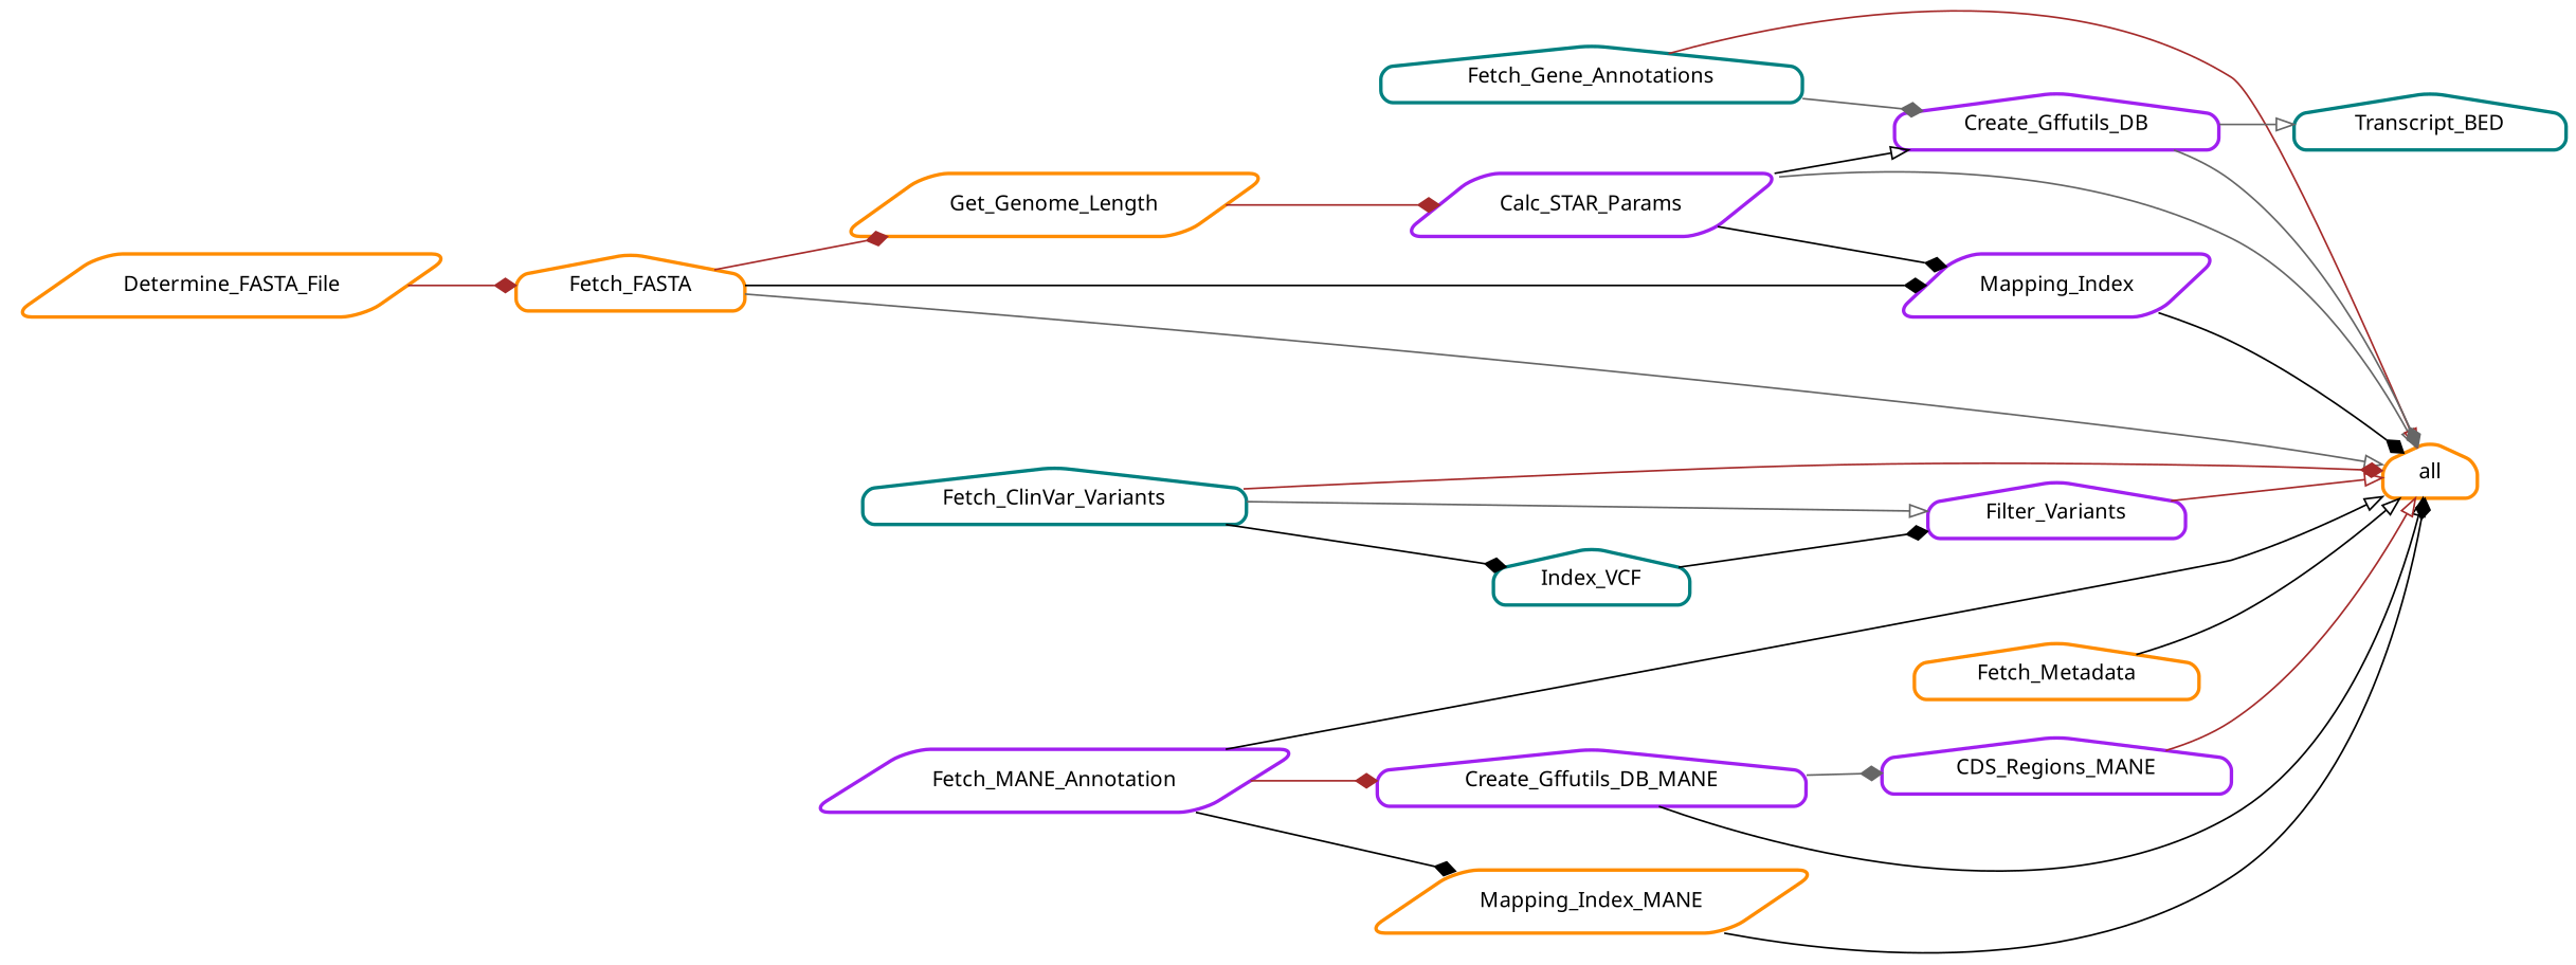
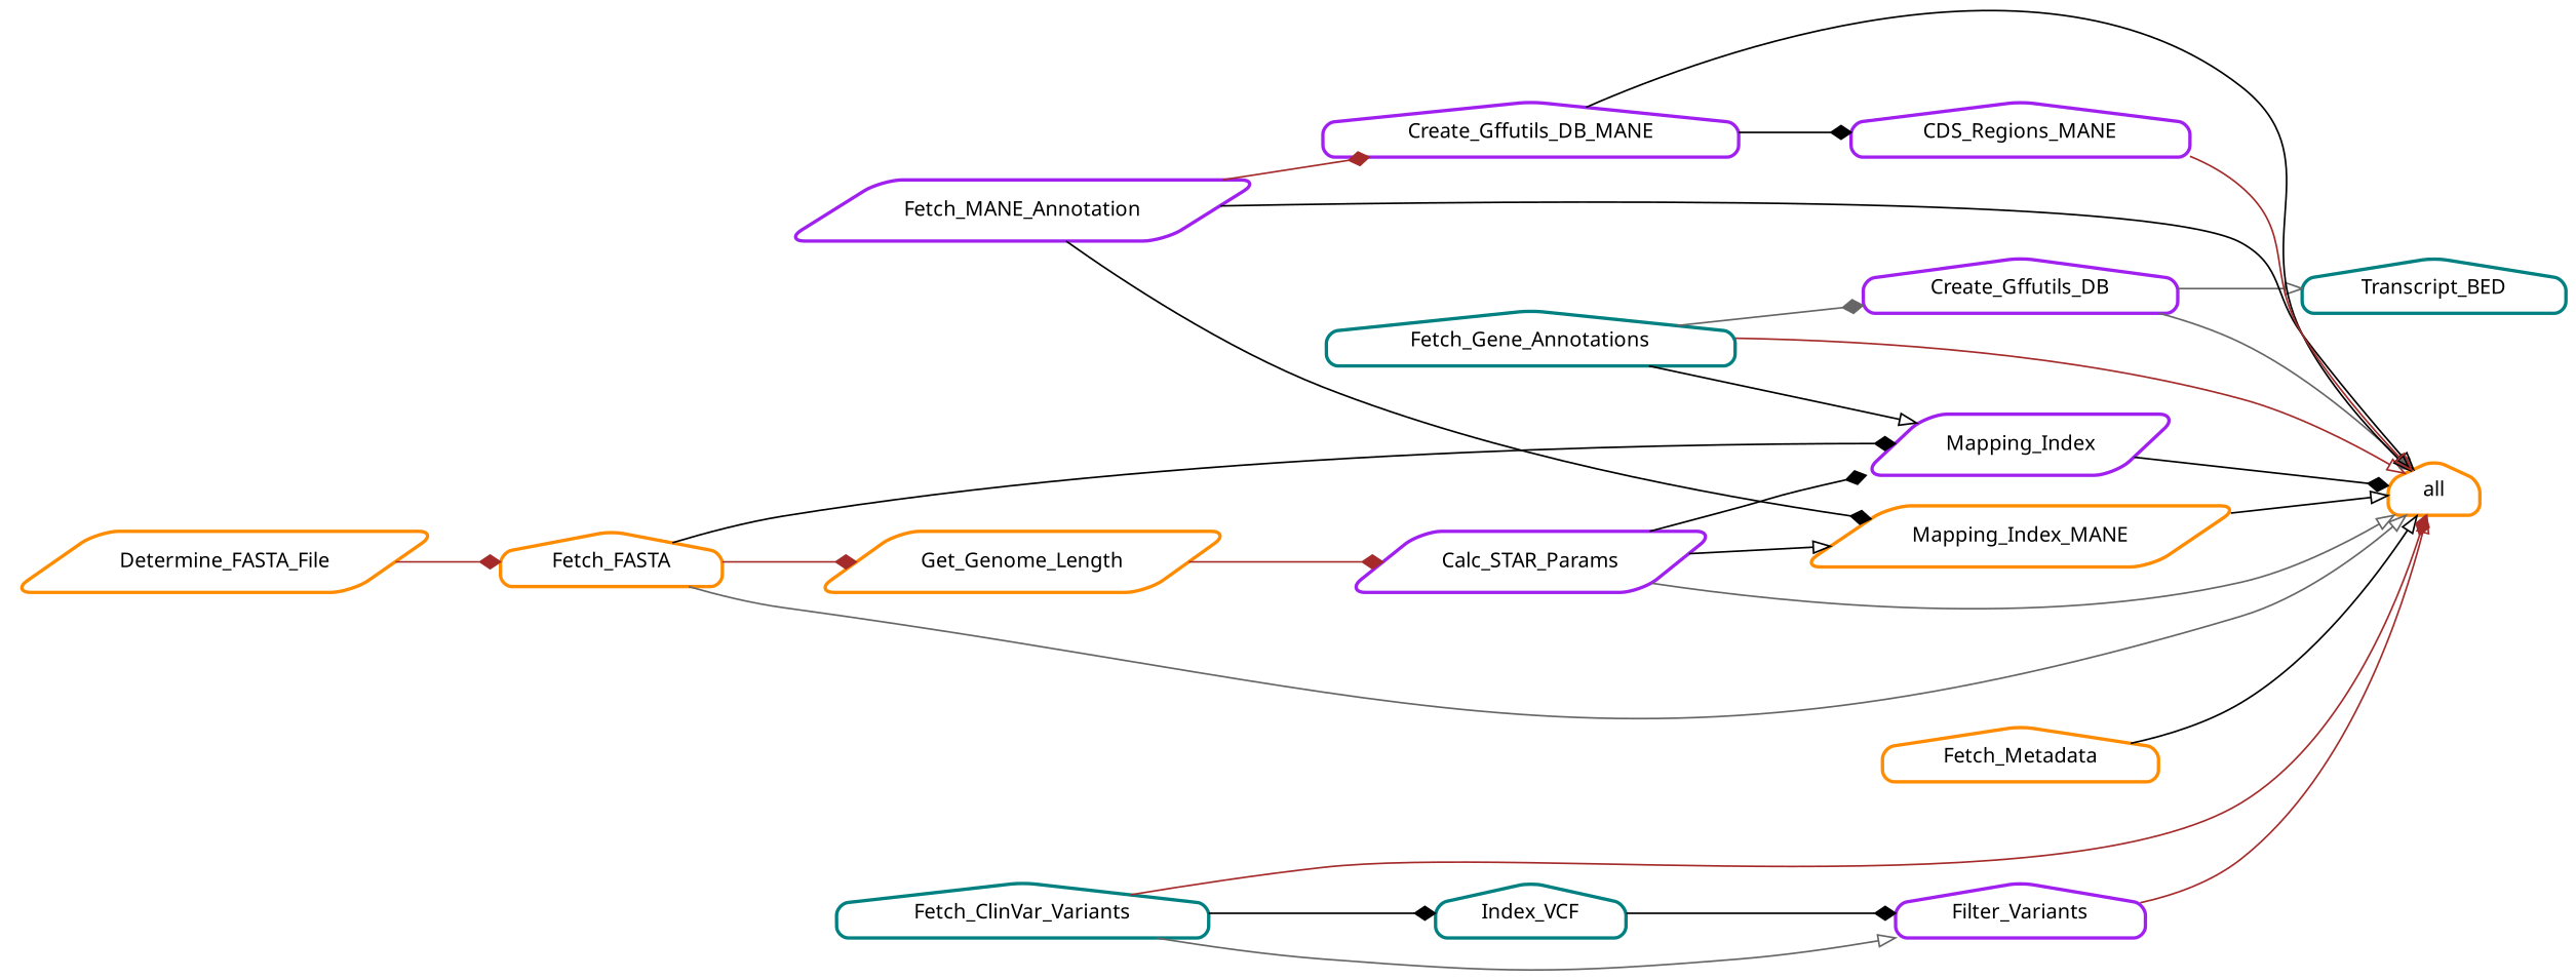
  digraph {
    rankdir=LR
    node [color=purple fontname="Roboto-Regular" fontsize=12 penwidth=2 shape=house style=rounded]
    edge [arrowhead=diamond color=black penwidth=1]
    n1 [color=darkorange label=all]
    n2 [color=darkorange label=Fetch_FASTA]
    n3 [label=Mapping_Index shape=parallelogram]
    n4 [color=darkorange label=Get_Genome_Length shape=parallelogram]
    n5 [label=Calc_STAR_Params shape=parallelogram]
    n6 [color=darkorange label=Mapping_Index_MANE shape=parallelogram]
    n7 [color=darkorange label=Determine_FASTA_File shape=parallelogram]
    n8 [color=teal label=Fetch_Gene_Annotations]
    n9 [label=Create_Gffutils_DB]
    n10 [color=teal label=Transcript_BED]
    n11 [color=darkorange label=Fetch_Metadata]
    n12 [label=Fetch_MANE_Annotation shape=parallelogram]
    n13 [label=Create_Gffutils_DB_MANE]
    n14 [label=CDS_Regions_MANE]
    n15 [color=teal label=Fetch_ClinVar_Variants]
    n16 [label=Filter_Variants]
    n17 [color=teal label=Index_VCF]
    n2 -> n1 [arrowhead=onormal color=gray40]
    n2 -> n3
    n2 -> n4 [color=brown]
    n3 -> n1
    n4 -> n5 [color=brown]
    n5 -> n1 [arrowhead=onormal color=gray40]
    n5 -> n3
-   n5 -> n9 [arrowhead=onormal]
-   n6 -> n1
+   n5 -> n6 [arrowhead=onormal]
+   n6 -> n1 [arrowhead=onormal]
    n7 -> n2 [color=brown]
    n8 -> n1 [arrowhead=onormal color=brown]
+   n8 -> n3 [arrowhead=onormal]
    n8 -> n9 [color=gray40]
    n9 -> n1 [color=gray40]
    n9 -> n10 [arrowhead=onormal color=gray40]
    n11 -> n1 [arrowhead=onormal]
    n12 -> n1 [arrowhead=onormal]
    n12 -> n6
    n12 -> n13 [color=brown]
    n13 -> n1 [arrowhead=onormal]
-   n13 -> n14 [color=gray40]
+   n13 -> n14
    n14 -> n1 [arrowhead=onormal color=brown]
    n15 -> n1 [color=brown]
    n15 -> n16 [arrowhead=onormal color=gray40]
    n15 -> n17
    n16 -> n1 [arrowhead=onormal color=brown]
    n17 -> n16
  }
